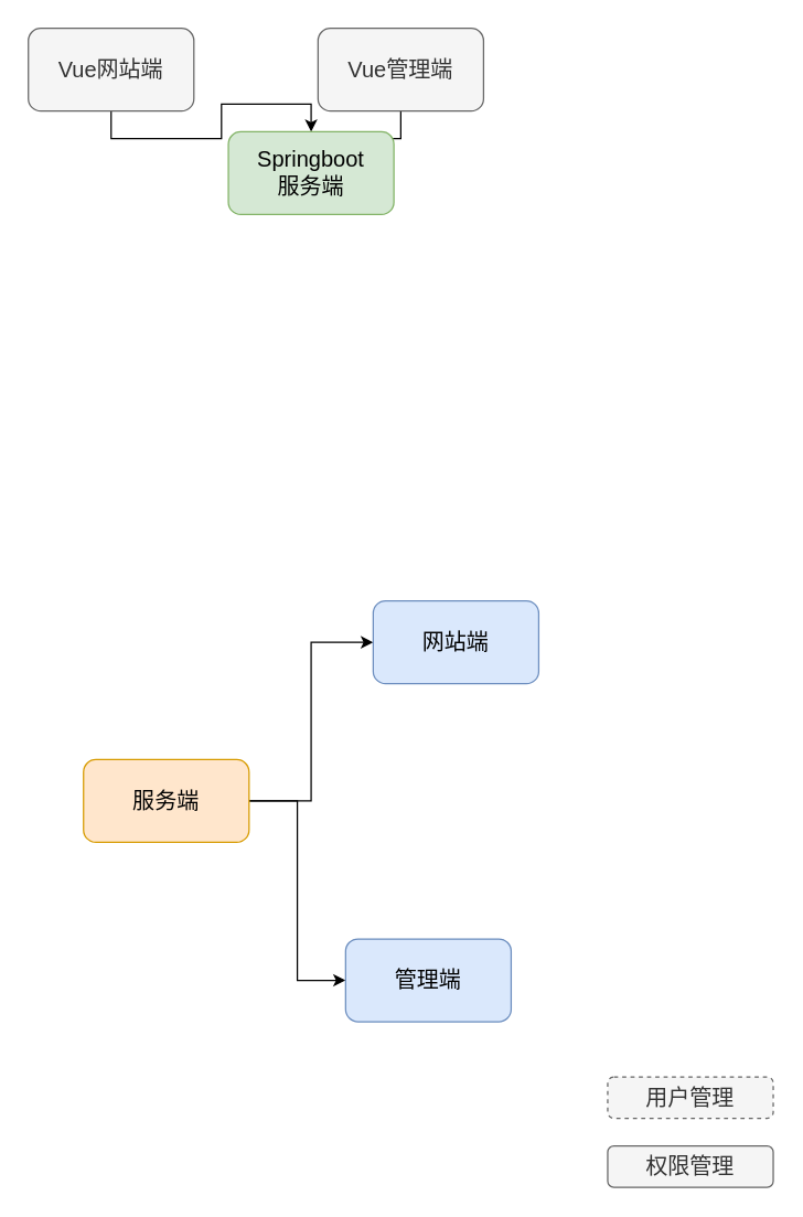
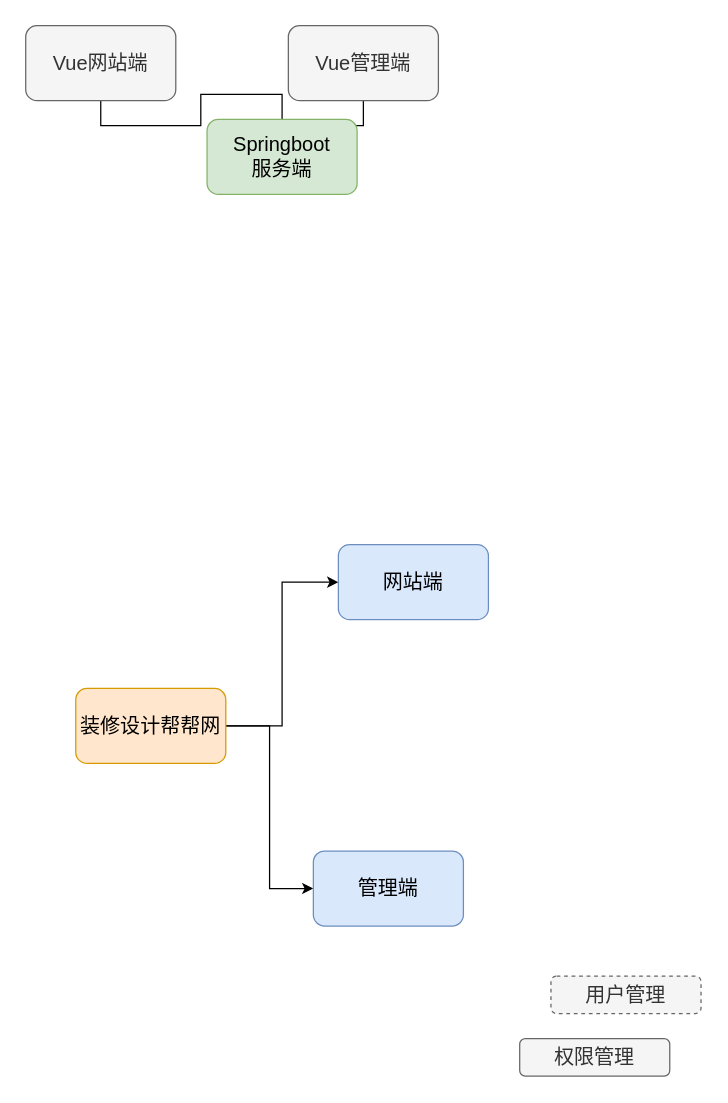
  <mxCell id="0" />
  <mxCell id="1" parent="0" />
  <mxCell id="2" style="edgeStyle=orthogonalEdgeStyle;rounded=0;orthogonalLoop=1;jettySize=auto;html=1;exitX=1;exitY=0.5;exitDx=0;exitDy=0;entryX=0;entryY=0.5;entryDx=0;entryDy=0;fontSize=16;" edge="1" parent="1" source="4" target="10"><mxGeometry relative="1" as="geometry" /></mxCell>
  <mxCell id="3" style="edgeStyle=orthogonalEdgeStyle;rounded=0;orthogonalLoop=1;jettySize=auto;html=1;exitX=1;exitY=0.5;exitDx=0;exitDy=0;entryX=0;entryY=0.5;entryDx=0;entryDy=0;fontSize=16;" edge="1" parent="1" source="4" target="11"><mxGeometry relative="1" as="geometry" /></mxCell>
- <mxCell id="4" value="服务端" style="rounded=1;whiteSpace=wrap;html=1;fillColor=#ffe6cc;strokeColor=#d79b00;fontSize=16;" vertex="1" parent="1"><mxGeometry x="60" y="550" width="120" height="60" as="geometry" /></mxCell>
- <mxCell id="5" style="edgeStyle=orthogonalEdgeStyle;rounded=0;orthogonalLoop=1;jettySize=auto;html=1;exitX=0.5;exitY=1;exitDx=0;exitDy=0;entryX=0.5;entryY=0;entryDx=0;entryDy=0;fontSize=16;" edge="1" parent="1" source="6" target="9"><mxGeometry relative="1" as="geometry" /></mxCell>
+ <mxCell id="4" value="装修设计帮帮网" style="rounded=1;whiteSpace=wrap;html=1;fillColor=#ffe6cc;strokeColor=#d79b00;fontSize=16;" vertex="1" parent="1"><mxGeometry x="60" y="550" width="120" height="60" as="geometry" /></mxCell>
+ <mxCell id="5" style="edgeStyle=orthogonalEdgeStyle;rounded=0;orthogonalLoop=1;jettySize=auto;html=1;exitX=0.5;exitY=1;exitDx=0;exitDy=0;entryX=0.5;entryY=0;entryDx=0;entryDy=0;fontSize=16;endArrow=none;" edge="1" parent="1" source="6" target="9"><mxGeometry relative="1" as="geometry" /></mxCell>
  <mxCell id="6" value="Vue网站端" style="rounded=1;whiteSpace=wrap;html=1;fontSize=16;fillColor=#f5f5f5;fontColor=#333333;strokeColor=#666666;" vertex="1" parent="1"><mxGeometry x="20" y="20" width="120" height="60" as="geometry" /></mxCell>
  <mxCell id="7" style="edgeStyle=orthogonalEdgeStyle;rounded=0;orthogonalLoop=1;jettySize=auto;html=1;exitX=0.5;exitY=1;exitDx=0;exitDy=0;fontSize=16;entryX=0.5;entryY=0;entryDx=0;entryDy=0;" edge="1" parent="1" source="8" target="9"><mxGeometry relative="1" as="geometry"><mxPoint x="180" y="170" as="targetPoint" /></mxGeometry></mxCell>
  <mxCell id="8" value="Vue管理端" style="rounded=1;whiteSpace=wrap;html=1;fontSize=16;fillColor=#f5f5f5;fontColor=#333333;strokeColor=#666666;" vertex="1" parent="1"><mxGeometry x="230" y="20" width="120" height="60" as="geometry" /></mxCell>
  <mxCell id="9" value="Springboot&lt;br&gt;服务端" style="rounded=1;whiteSpace=wrap;html=1;fontSize=16;fillColor=#d5e8d4;strokeColor=#82b366;" vertex="1" parent="1"><mxGeometry x="165" y="95" width="120" height="60" as="geometry" /></mxCell>
  <mxCell id="10" value="网站端" style="rounded=1;whiteSpace=wrap;html=1;fillColor=#dae8fc;strokeColor=#6c8ebf;fontSize=16;" vertex="1" parent="1"><mxGeometry x="270" y="435" width="120" height="60" as="geometry" /></mxCell>
  <mxCell id="11" value="管理端" style="rounded=1;whiteSpace=wrap;html=1;fillColor=#dae8fc;strokeColor=#6c8ebf;fontSize=16;" vertex="1" parent="1"><mxGeometry x="250" y="680" width="120" height="60" as="geometry" /></mxCell>
- <mxCell id="12" value="权限管理" style="rounded=1;whiteSpace=wrap;html=1;fillColor=#f5f5f5;strokeColor=#666666;fontSize=16;fontColor=#333333;" vertex="1" parent="1"><mxGeometry x="440" y="830" width="120" height="30" as="geometry" /></mxCell>
+ <mxCell id="12" value="权限管理" style="rounded=1;whiteSpace=wrap;html=1;fillColor=#f5f5f5;strokeColor=#666666;fontSize=16;fontColor=#333333;" vertex="1" parent="1"><mxGeometry x="415" y="830" width="120" height="30" as="geometry" /></mxCell>
  <mxCell id="13" value="用户管理" style="rounded=1;whiteSpace=wrap;html=1;fillColor=#f5f5f5;strokeColor=#666666;fontSize=16;fontColor=#333333;dashed=1;" vertex="1" parent="1"><mxGeometry x="440" y="780" width="120" height="30" as="geometry" /></mxCell>
